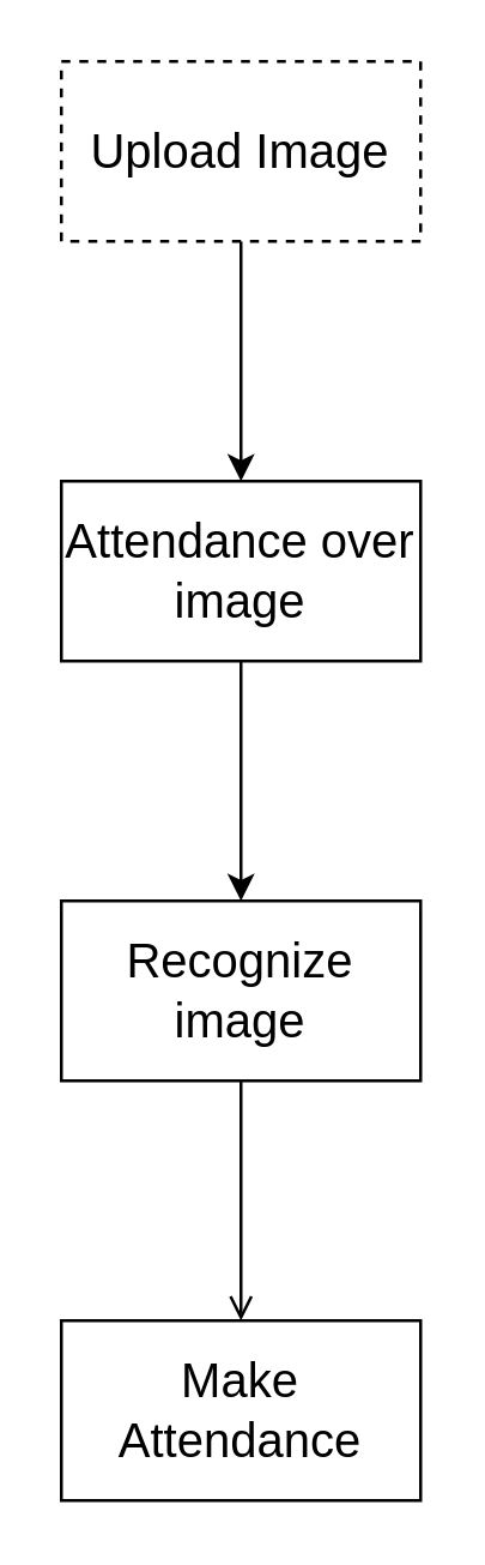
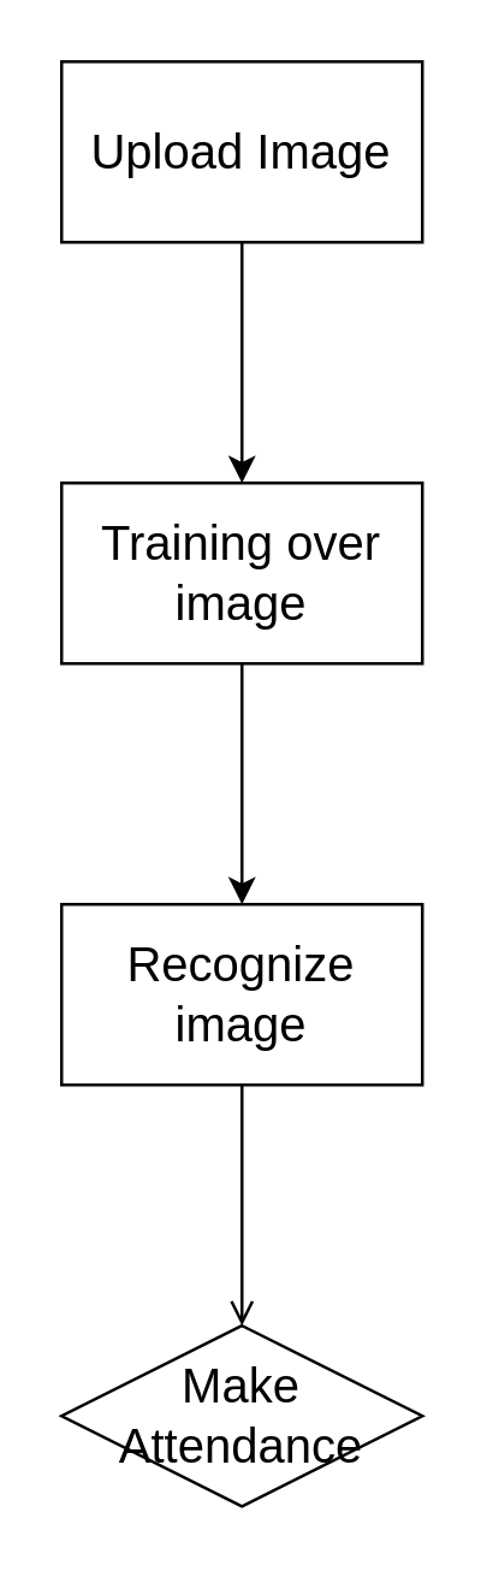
  <mxCell id="0" />
  <mxCell id="1" parent="0" />
  <mxCell id="2" value="" style="edgeStyle=orthogonalEdgeStyle;rounded=0;orthogonalLoop=1;jettySize=auto;html=1;" parent="1" source="3" target="5" edge="1"><mxGeometry relative="1" as="geometry" /></mxCell>
- <mxCell id="3" value="&lt;font size=&quot;3&quot;&gt;Upload Image&lt;/font&gt;" style="rounded=0;whiteSpace=wrap;html=1;dashed=1;" parent="1" vertex="1"><mxGeometry x="20" y="20" width="120" height="60" as="geometry" /></mxCell>
+ <mxCell id="3" value="&lt;font size=&quot;3&quot;&gt;Upload Image&lt;/font&gt;" style="rounded=0;whiteSpace=wrap;html=1;" parent="1" vertex="1"><mxGeometry x="20" y="20" width="120" height="60" as="geometry" /></mxCell>
  <mxCell id="4" value="" style="edgeStyle=orthogonalEdgeStyle;rounded=0;orthogonalLoop=1;jettySize=auto;html=1;" parent="1" source="5" target="7" edge="1"><mxGeometry relative="1" as="geometry" /></mxCell>
- <mxCell id="5" value="&lt;font size=&quot;3&quot;&gt;Attendance over image&lt;/font&gt;" style="rounded=0;whiteSpace=wrap;html=1;" parent="1" vertex="1"><mxGeometry x="20" y="160" width="120" height="60" as="geometry" /></mxCell>
+ <mxCell id="5" value="&lt;font size=&quot;3&quot;&gt;Training over image&lt;/font&gt;" style="rounded=0;whiteSpace=wrap;html=1;" parent="1" vertex="1"><mxGeometry x="20" y="160" width="120" height="60" as="geometry" /></mxCell>
  <mxCell id="6" value="" style="edgeStyle=orthogonalEdgeStyle;rounded=0;orthogonalLoop=1;jettySize=auto;html=1;endArrow=open;" parent="1" source="7" target="8" edge="1"><mxGeometry relative="1" as="geometry" /></mxCell>
  <mxCell id="7" value="&lt;font size=&quot;3&quot;&gt;Recognize image&lt;/font&gt;" style="rounded=0;whiteSpace=wrap;html=1;" parent="1" vertex="1"><mxGeometry x="20" y="300" width="120" height="60" as="geometry" /></mxCell>
- <mxCell id="8" value="&lt;font size=&quot;3&quot;&gt;Make Attendance&lt;br&gt;&lt;/font&gt;" style="rounded=0;whiteSpace=wrap;html=1;" parent="1" vertex="1"><mxGeometry x="20" y="440" width="120" height="60" as="geometry" /></mxCell>
+ <mxCell id="8" value="&lt;font size=&quot;3&quot;&gt;Make Attendance&lt;br&gt;&lt;/font&gt;" style="rhombus;whiteSpace=wrap;html=1;" parent="1" vertex="1"><mxGeometry x="20" y="440" width="120" height="60" as="geometry" /></mxCell>
